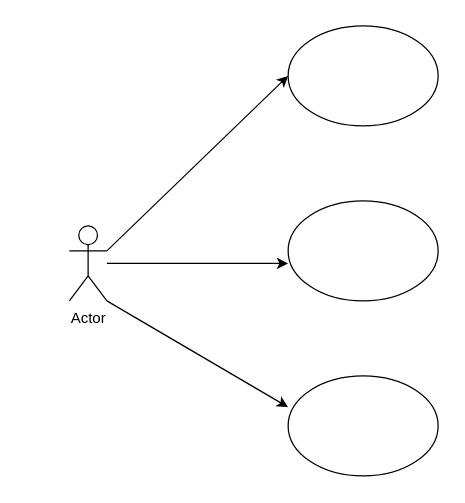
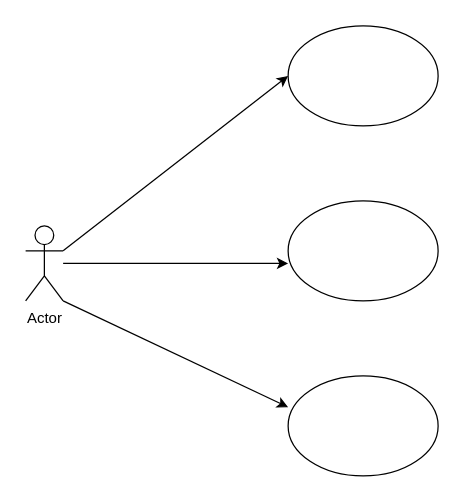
  <mxCell id="0" />
  <mxCell id="1" parent="0" />
  <mxCell id="2" style="edgeStyle=orthogonalEdgeStyle;rounded=0;orthogonalLoop=1;jettySize=auto;html=1;entryX=0;entryY=0.625;entryDx=0;entryDy=0;entryPerimeter=0;" edge="1" parent="1" source="3" target="5"><mxGeometry relative="1" as="geometry" /></mxCell>
- <mxCell id="3" value="Actor" style="shape=umlActor;verticalLabelPosition=bottom;verticalAlign=top;html=1;outlineConnect=0;" vertex="1" parent="1"><mxGeometry x="55" y="180" width="30" height="60" as="geometry" /></mxCell>
+ <mxCell id="3" value="Actor" style="shape=umlActor;verticalLabelPosition=bottom;verticalAlign=top;html=1;outlineConnect=0;" vertex="1" parent="1"><mxGeometry x="20" y="180" width="30" height="60" as="geometry" /></mxCell>
  <mxCell id="4" value="" style="ellipse;whiteSpace=wrap;html=1;" vertex="1" parent="1"><mxGeometry x="230" y="20" width="120" height="80" as="geometry" /></mxCell>
  <mxCell id="5" value="" style="ellipse;whiteSpace=wrap;html=1;" vertex="1" parent="1"><mxGeometry x="230" y="160" width="120" height="80" as="geometry" /></mxCell>
  <mxCell id="6" value="" style="endArrow=classic;html=1;entryX=0;entryY=0.5;entryDx=0;entryDy=0;exitX=1;exitY=0.333;exitDx=0;exitDy=0;exitPerimeter=0;" edge="1" parent="1" source="3" target="4"><mxGeometry width="50" height="50" relative="1" as="geometry"><mxPoint x="110" y="160" as="sourcePoint" /><mxPoint x="160" y="110" as="targetPoint" /></mxGeometry></mxCell>
  <mxCell id="7" value="" style="ellipse;whiteSpace=wrap;html=1;" vertex="1" parent="1"><mxGeometry x="230" y="300" width="120" height="80" as="geometry" /></mxCell>
  <mxCell id="8" value="" style="endArrow=classic;html=1;entryX=0;entryY=0.313;entryDx=0;entryDy=0;exitX=1;exitY=1;exitDx=0;exitDy=0;exitPerimeter=0;entryPerimeter=0;" edge="1" parent="1" source="3" target="7"><mxGeometry width="50" height="50" relative="1" as="geometry"><mxPoint x="60" y="210" as="sourcePoint" /><mxPoint x="240" y="70" as="targetPoint" /></mxGeometry></mxCell>
